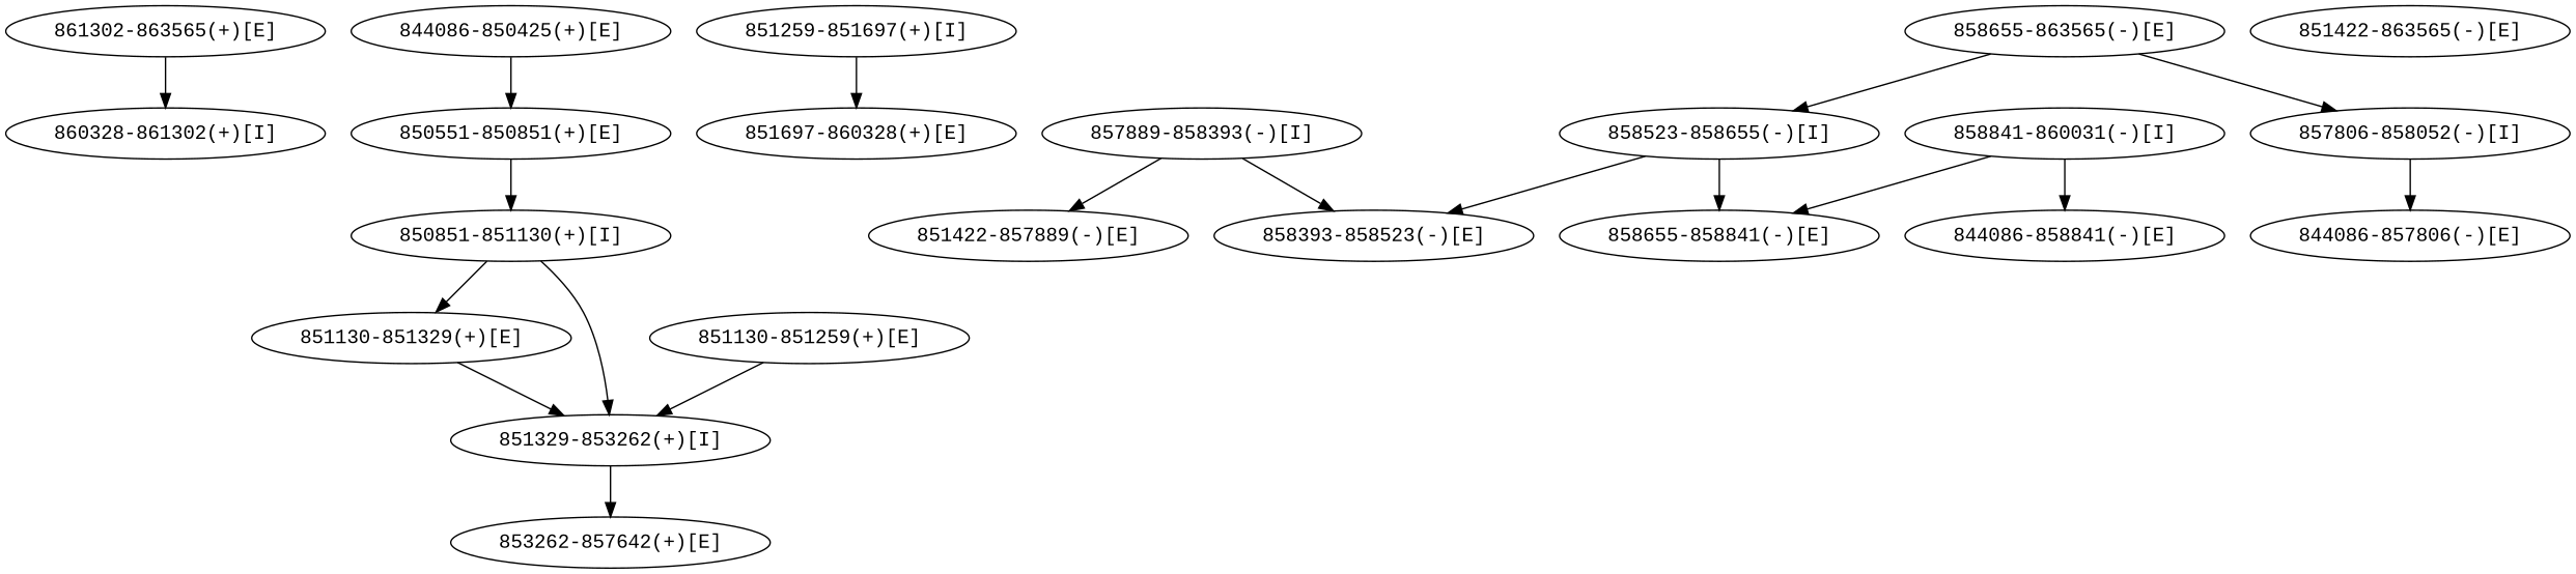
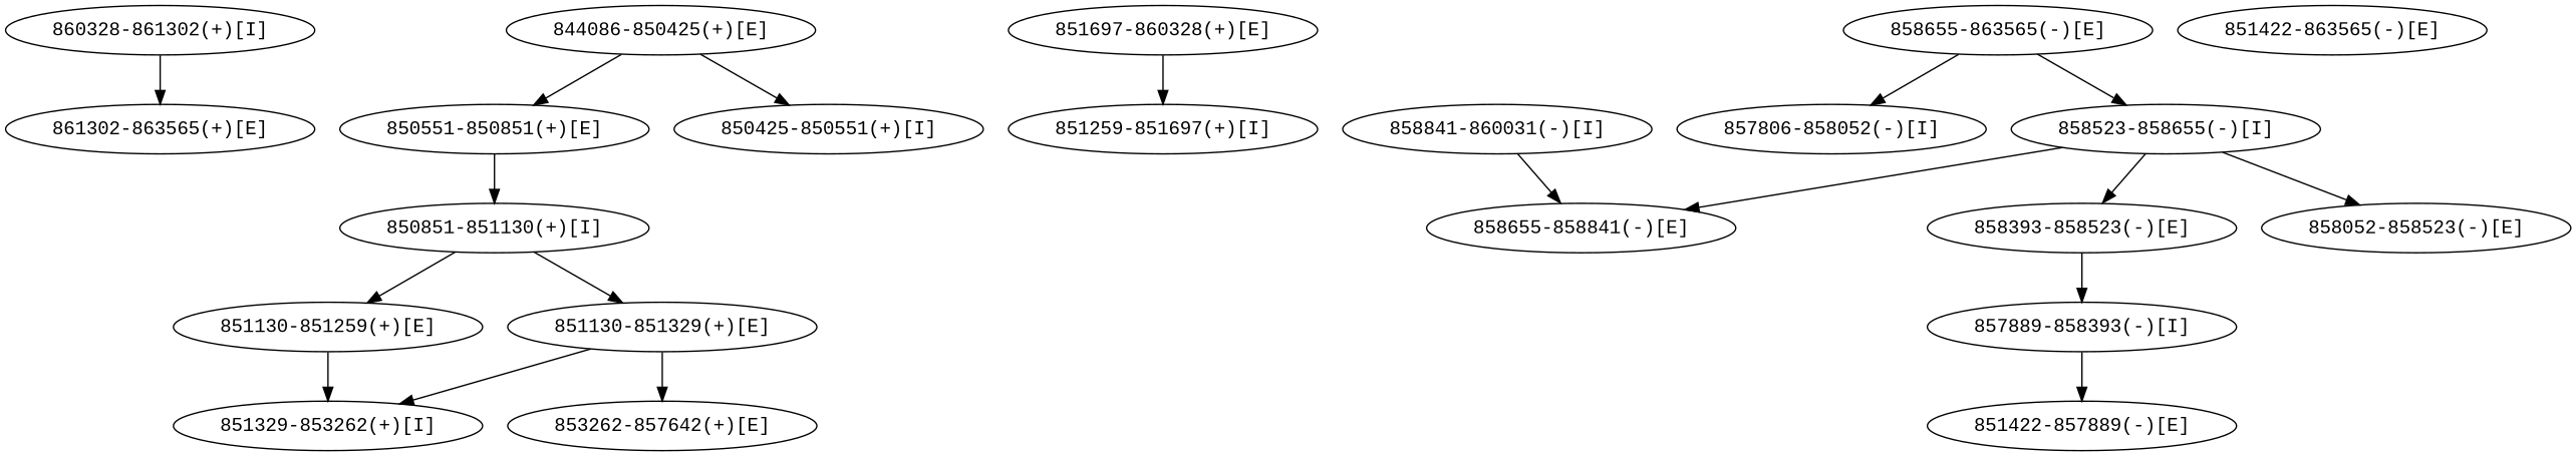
  strict digraph {
    fontname="Liberation Mono"
    node [fontname="Liberation Mono" ids="VCAP_SHEZH2.657999.1"]
    edge [fontname="Liberation Mono"]
    "860328-861302(+)[I]" [ids="VCAP_SHEZH2.657999.1,VCAP_SHEZH2.657999.2,VCAP_SHSCRAMBLE.684679.1"]
    "861302-863565(+)[E]" [ids="LNCAP_SHEZH2.951.1.1,LNCAP_SHEZH2.953.1.1,VCAP_SHEZH2.657999.1.5,VCAP_SHEZH2.657999.2.3,VCAP_SHSCRAMBLE.684679.1.2"]
    "851130-851329(+)[E]" [ids="LNCAP_SHEZH2.975.1.2,LNCAP_SHSCRAMBLE.629135.1.2"]
    "851329-853262(+)[I]" [ids="LNCAP_SHEZH2.975.1,LNCAP_SHSCRAMBLE.629135.1"]
    "853262-857642(+)[E]" [ids="LNCAP_SHEZH2.939.1.1,LNCAP_SHEZH2.941.1.1,LNCAP_SHEZH2.943.1.1,LNCAP_SHEZH2.945.1.1,LNCAP_SHEZH2.947.1.1,LNCAP_SHEZH2.975.1.3,LNCAP_SHEZH2.977.1.1,LNCAP_SHSCRAMBLE.629089.1.1,LNCAP_SHSCRAMBLE.629091.1.1,LNCAP_SHSCRAMBLE.629135.1.3"]
    "851697-860328(+)[E]" [ids="LNCAP_SHEZH2.939.1.1,LNCAP_SHEZH2.941.1.1,LNCAP_SHEZH2.943.1.1,LNCAP_SHEZH2.945.1.1,LNCAP_SHEZH2.947.1.1,LNCAP_SHEZH2.975.3.1,LNCAP_SHEZH2.977.1.1,LNCAP_SHSCRAMBLE.629089.1.1,LNCAP_SHSCRAMBLE.629091.1.1,VCAP_SHEZH2.657999.1.4"]
    "851259-851697(+)[I]"
    "851422-857889(-)[E]" [ids="LNCAP_SHEZH2.939.1.1,LNCAP_SHEZH2.941.1.1,LNCAP_SHEZH2.943.1.1,LNCAP_SHEZH2.945.1.1,LNCAP_SHEZH2.947.1.1,LNCAP_SHSCRAMBLE.629089.1.1,LNCAP_SHSCRAMBLE.629091.1.1,VCAP_SHSCRAMBLE.684681.2.1"]
    "850551-850851(+)[E]" [ids="VCAP_SHEZH2.657999.1.2"]
    "850851-851130(+)[I]" [ids="LNCAP_SHEZH2.975.1,LNCAP_SHSCRAMBLE.629135.1,VCAP_SHEZH2.657999.1,VCAP_SHEZH2.657999.2"]
    "851130-851259(+)[E]" [ids="VCAP_SHEZH2.657999.1.3"]
    "858393-858523(-)[E]" [ids="VCAP_SHSCRAMBLE.684681.2.2"]
    "857889-858393(-)[I]" [ids="VCAP_SHSCRAMBLE.684681.2"]
    "857806-858052(-)[I]" [ids="VCAP_SHEZH2.658001.1"]
-   "844086-857806(-)[E]" [ids="LNCAP_SHEZH2.939.1.1,LNCAP_SHEZH2.941.1.1,LNCAP_SHEZH2.943.1.1,LNCAP_SHEZH2.945.1.1,LNCAP_SHEZH2.947.1.1,LNCAP_SHSCRAMBLE.629085.1.1,LNCAP_SHSCRAMBLE.629089.1.1,LNCAP_SHSCRAMBLE.629091.1.1,VCAP_SHEZH2.658001.1.1,VCAP_SHSCRAMBLE.684563.1.1,VCAP_SHSCRAMBLE.684681.1.1"]
    "858655-858841(-)[E]" [ids="VCAP_SHEZH2.658001.1.3"]
    "858523-858655(-)[I]" [ids="VCAP_SHEZH2.658001.1,VCAP_SHSCRAMBLE.684681.2"]
+   "858052-858523(-)[E]" [ids="VCAP_SHEZH2.658001.1.2"]
    "858841-860031(-)[I]" [ids="VCAP_SHEZH2.658001.1,VCAP_SHEZH2.658001.2"]
-   "844086-858841(-)[E]" [ids="LNCAP_SHEZH2.939.1.1,LNCAP_SHEZH2.941.1.1,LNCAP_SHEZH2.943.1.1,LNCAP_SHEZH2.945.1.1,LNCAP_SHEZH2.947.1.1,LNCAP_SHSCRAMBLE.629085.1.1,LNCAP_SHSCRAMBLE.629089.1.1,LNCAP_SHSCRAMBLE.629091.1.1,VCAP_SHEZH2.658001.2.1,VCAP_SHSCRAMBLE.684563.1.1,VCAP_SHSCRAMBLE.684681.1.1"]
    "844086-850425(+)[E]" [ids="LNCAP_SHSCRAMBLE.629085.1.1,VCAP_SHEZH2.657999.1.1,VCAP_SHSCRAMBLE.684563.1.1"]
+   "850425-850551(+)[I]"
    "858655-863565(-)[E]" [ids="VCAP_SHSCRAMBLE.684681.2.3"]
    "851422-863565(-)[E]" [ids="LNCAP_SHEZH2.939.1.1,LNCAP_SHEZH2.941.1.1,LNCAP_SHEZH2.943.1.1,LNCAP_SHEZH2.945.1.1,LNCAP_SHEZH2.947.1.1,LNCAP_SHSCRAMBLE.629089.1.1,LNCAP_SHSCRAMBLE.629091.1.1,LNCAP_SHSCRAMBLE.629107.1.1,VCAP_SHSCRAMBLE.684681.3.1"]
-   "861302-863565(+)[E]" -> "860328-861302(+)[I]"
+   "860328-861302(+)[I]" -> "861302-863565(+)[E]"
    "851130-851329(+)[E]" -> "851329-853262(+)[I]"
-   "851329-853262(+)[I]" -> "853262-857642(+)[E]"
-   "851259-851697(+)[I]" -> "851697-860328(+)[E]"
+   "851130-851329(+)[E]" -> "853262-857642(+)[E]"
+   "851697-860328(+)[E]" -> "851259-851697(+)[I]"
    "850551-850851(+)[E]" -> "850851-851130(+)[I]"
    "850851-851130(+)[I]" -> "851130-851329(+)[E]"
-   "850851-851130(+)[I]" -> "851329-853262(+)[I]"
+   "850851-851130(+)[I]" -> "851130-851259(+)[E]"
    "851130-851259(+)[E]" -> "851329-853262(+)[I]"
-   "857889-858393(-)[I]" -> "858393-858523(-)[E]"
+   "858393-858523(-)[E]" -> "857889-858393(-)[I]"
    "857889-858393(-)[I]" -> "851422-857889(-)[E]"
-   "857806-858052(-)[I]" -> "844086-857806(-)[E]"
    "858523-858655(-)[I]" -> "858393-858523(-)[E]"
    "858523-858655(-)[I]" -> "858655-858841(-)[E]"
+   "858523-858655(-)[I]" -> "858052-858523(-)[E]"
    "858841-860031(-)[I]" -> "858655-858841(-)[E]"
-   "858841-860031(-)[I]" -> "844086-858841(-)[E]"
    "844086-850425(+)[E]" -> "850551-850851(+)[E]"
+   "844086-850425(+)[E]" -> "850425-850551(+)[I]"
    "858655-863565(-)[E]" -> "857806-858052(-)[I]"
    "858655-863565(-)[E]" -> "858523-858655(-)[I]"
  }
